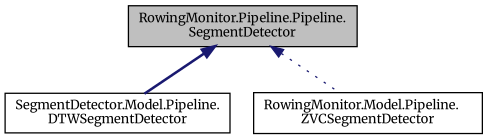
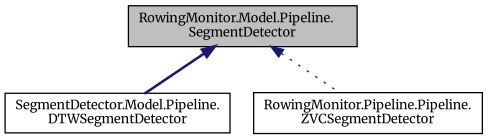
  digraph {
    fontname=Merriweather
    rankdir=TB
    node [color=black fillcolor=white fontname=Merriweather fontsize=10 shape=record style=filled]
    edge [color=midnightblue dir=back fontname=Merriweather fontsize=10 labelfontname=Helvetica labelfontsize=10]
-   n1 [fillcolor=grey75 fontcolor=black height=0.2 label="RowingMonitor.Pipeline.Pipeline.\lSegmentDetector" width=0.4]
+   n1 [fillcolor=grey75 fontcolor=black height=0.2 label="RowingMonitor.Model.Pipeline.\lSegmentDetector" width=0.4]
    n2 [height=0.2 label="SegmentDetector.Model.Pipeline.\lDTWSegmentDetector" width=0.4]
-   n3 [height=0.2 label="RowingMonitor.Model.Pipeline.\lZVCSegmentDetector" width=0.4]
+   n3 [height=0.2 label="RowingMonitor.Pipeline.Pipeline.\lZVCSegmentDetector" width=0.4]
    n1 -> n2 [style=bold]
    n1 -> n3 [style=dotted]
  }
